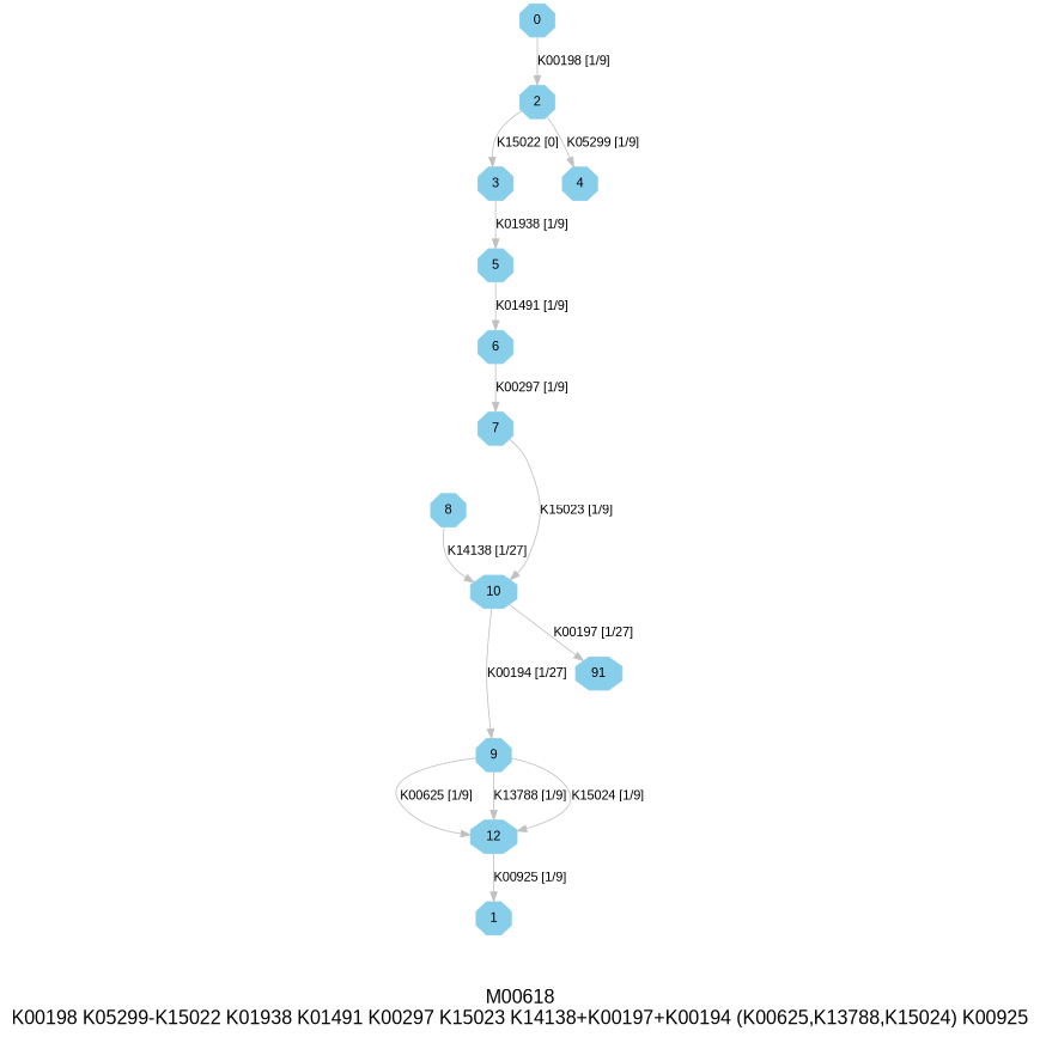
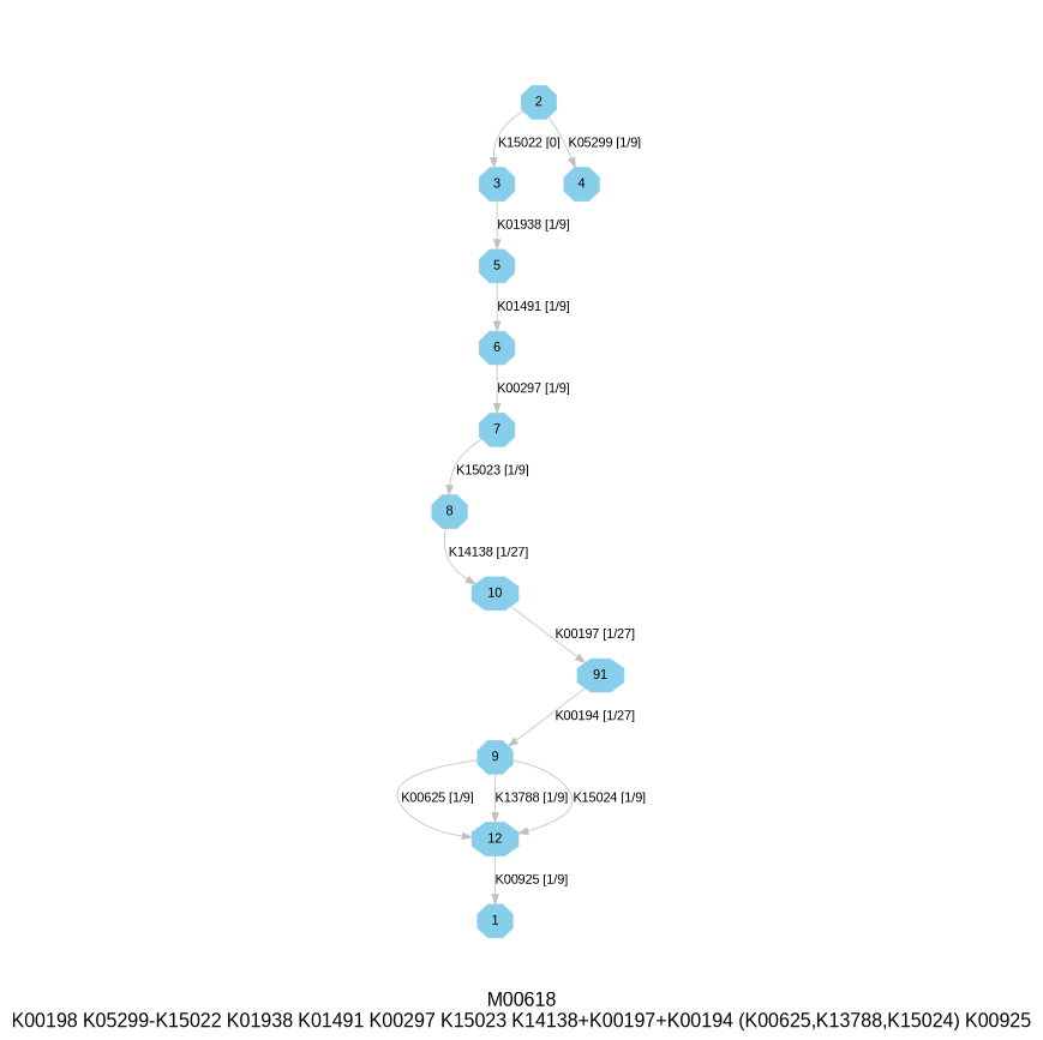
  digraph {
    fontname="Liberation Sans"
    fontsize=20
    label="M00618\nK00198 K05299-K15022 K01938 K01491 K00297 K15023 K14138+K00197+K00194 (K00625,K13788,K15024) K00925"
    node [color=skyblue fontname="Liberation Sans" shape=octagon style=filled]
    edge [color=grey fontname="Liberation Sans"]
-   0 [height=.3 width=.3]
    1 [height=.3 width=.3]
    2 [height=.3 width=.3]
    3 [height=.3 width=.3]
    4 [height=.3 width=.3]
    5 [height=.3 width=.3]
    6 [height=.3 width=.3]
    7 [height=.3 width=.3]
    8 [height=.3 width=.3]
    9 [height=.3 width=.3]
    10 [height=.3 width=.3]
    n12 [height=.3 label=91 width=.3]
    12 [height=.3 width=.3]
    subgraph sub_1 {
-     0
      1
      2
      3
      4
      5
      6
      7
      8
      9
      10
      n12
      12
    }
-   0 -> 2 [label="K00198 [1/9]"]
    2 -> 3 [label="K15022 [0]"]
    2 -> 4 [label="K05299 [1/9]"]
    3 -> 5 [label="K01938 [1/9]"]
    5 -> 6 [label="K01491 [1/9]"]
    6 -> 7 [label="K00297 [1/9]"]
-   7 -> 10 [label="K15023 [1/9]"]
+   7 -> 8 [label="K15023 [1/9]"]
    8 -> 10 [label="K14138 [1/27]"]
    9 -> 12 [label="K00625 [1/9]"]
    9 -> 12 [label="K13788 [1/9]"]
    9 -> 12 [label="K15024 [1/9]"]
    10 -> n12 [label="K00197 [1/27]"]
-   10 -> 9 [label="K00194 [1/27]"]
+   n12 -> 9 [label="K00194 [1/27]"]
    12 -> 1 [label="K00925 [1/9]"]
  }
